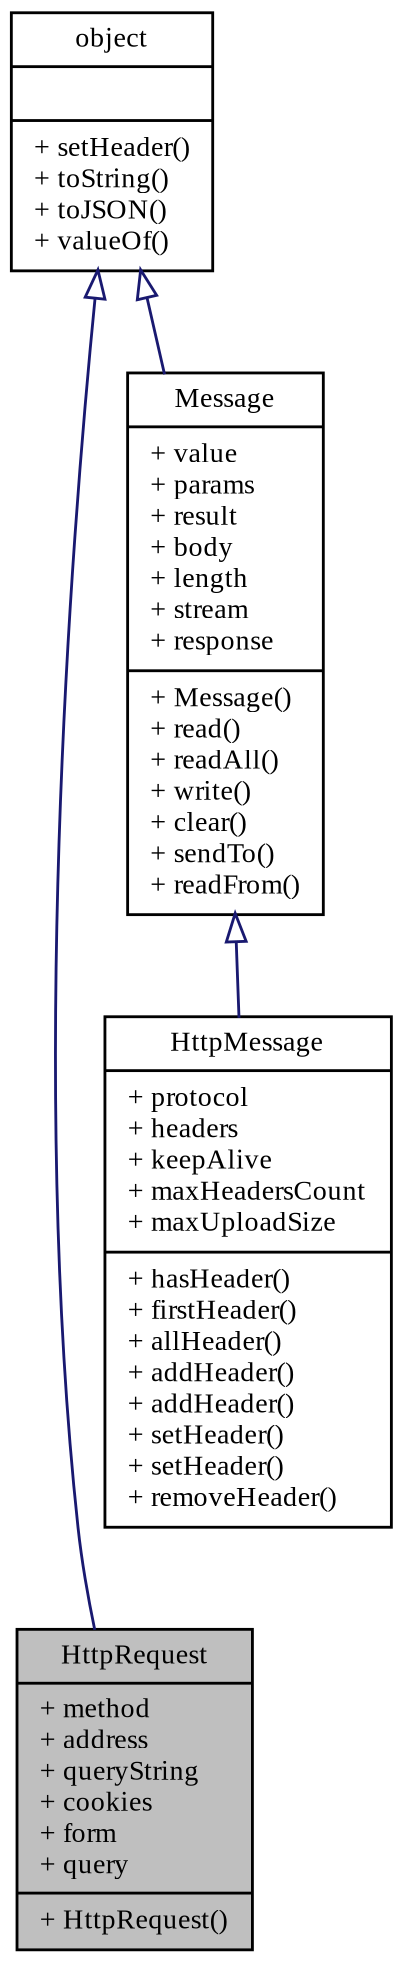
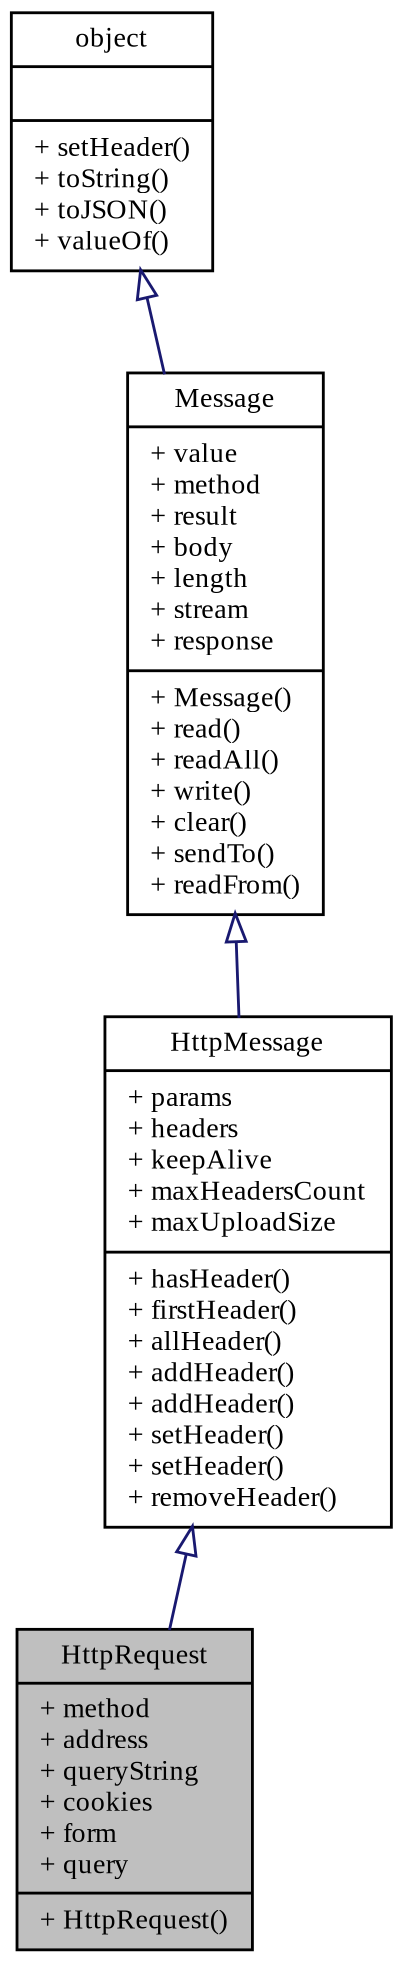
  digraph {
    fontname="Liberation Serif"
    node [color=black fillcolor=white fontname="Liberation Serif" fontsize=10 shape=record style=filled]
    edge [arrowtail=onormal color=midnightblue dir=back fontname="Liberation Serif" fontsize=10 labelfontname=Helvetica labelfontsize=10 style=solid]
    n1 [fillcolor=grey75 fontcolor=black height=0.2 label="{HttpRequest\n|+ method\l+ address\l+ queryString\l+ cookies\l+ form\l+ query\l|+ HttpRequest()\l}" width=0.4]
-   n2 [height=0.2 label="{HttpMessage\n|+ protocol\l+ headers\l+ keepAlive\l+ maxHeadersCount\l+ maxUploadSize\l|+ hasHeader()\l+ firstHeader()\l+ allHeader()\l+ addHeader()\l+ addHeader()\l+ setHeader()\l+ setHeader()\l+ removeHeader()\l}" width=0.4]
-   n3 [height=0.2 label="{Message\n|+ value\l+ params\l+ result\l+ body\l+ length\l+ stream\l+ response\l|+ Message()\l+ read()\l+ readAll()\l+ write()\l+ clear()\l+ sendTo()\l+ readFrom()\l}" width=0.4]
+   n2 [height=0.2 label="{HttpMessage\n|+ params\l+ headers\l+ keepAlive\l+ maxHeadersCount\l+ maxUploadSize\l|+ hasHeader()\l+ firstHeader()\l+ allHeader()\l+ addHeader()\l+ addHeader()\l+ setHeader()\l+ setHeader()\l+ removeHeader()\l}" width=0.4]
+   n3 [height=0.2 label="{Message\n|+ value\l+ method\l+ result\l+ body\l+ length\l+ stream\l+ response\l|+ Message()\l+ read()\l+ readAll()\l+ write()\l+ clear()\l+ sendTo()\l+ readFrom()\l}" width=0.4]
    n4 [height=0.2 label="{object\n||+ setHeader()\l+ toString()\l+ toJSON()\l+ valueOf()\l}" width=0.4]
-   n4 -> n1
+   n2 -> n1
    n3 -> n2
    n4 -> n3
  }
